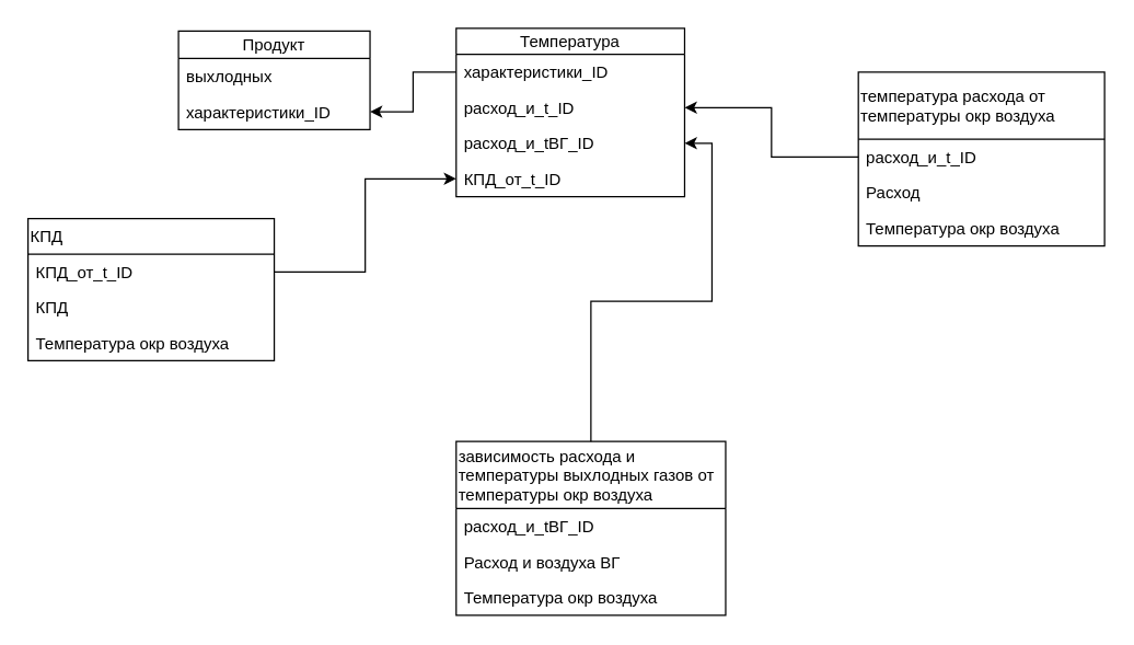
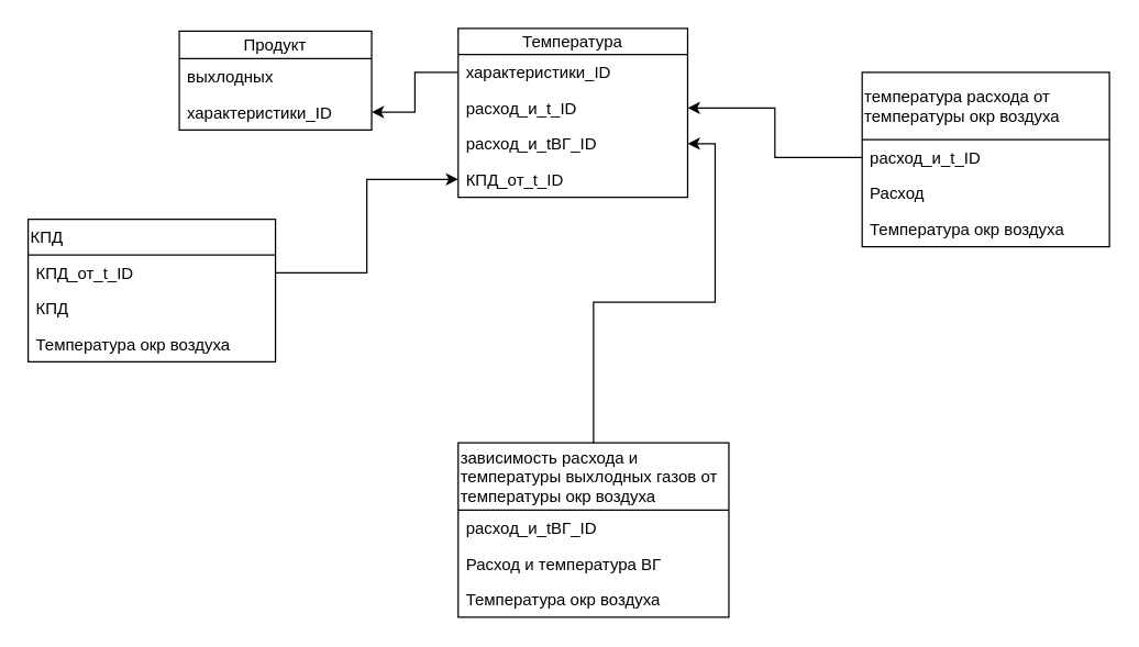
  <mxCell id="0" />
  <mxCell id="1" parent="0" />
  <mxCell id="2" value="Продукт" style="swimlane;fontStyle=0;childLayout=stackLayout;horizontal=1;startSize=20;fillColor=none;horizontalStack=0;resizeParent=1;resizeParentMax=0;resizeLast=0;collapsible=1;marginBottom=0;" vertex="1" parent="1"><mxGeometry x="130" y="22" width="140" height="72" as="geometry" /></mxCell>
  <mxCell id="3" value="выхлодных" style="text;strokeColor=none;fillColor=none;align=left;verticalAlign=top;spacingLeft=4;spacingRight=4;overflow=hidden;rotatable=0;points=[[0,0.5],[1,0.5]];portConstraint=eastwest;" vertex="1" parent="2"><mxGeometry y="20" width="140" height="26" as="geometry" /></mxCell>
  <mxCell id="4" value="характеристики_ID" style="text;strokeColor=none;fillColor=none;align=left;verticalAlign=top;spacingLeft=4;spacingRight=4;overflow=hidden;rotatable=0;points=[[0,0.5],[1,0.5]];portConstraint=eastwest;" vertex="1" parent="2"><mxGeometry y="46" width="140" height="26" as="geometry" /></mxCell>
  <mxCell id="5" value="Температура" style="swimlane;fontStyle=0;childLayout=stackLayout;horizontal=1;startSize=19;fillColor=none;horizontalStack=0;resizeParent=1;resizeParentMax=0;resizeLast=0;collapsible=1;marginBottom=0;" vertex="1" parent="1"><mxGeometry x="333" y="20" width="167" height="123" as="geometry" /></mxCell>
  <mxCell id="6" value="характеристики_ID" style="text;strokeColor=none;fillColor=none;align=left;verticalAlign=top;spacingLeft=4;spacingRight=4;overflow=hidden;rotatable=0;points=[[0,0.5],[1,0.5]];portConstraint=eastwest;" vertex="1" parent="5"><mxGeometry y="19" width="167" height="26" as="geometry" /></mxCell>
  <mxCell id="7" value="расход_и_t_ID" style="text;strokeColor=none;fillColor=none;align=left;verticalAlign=top;spacingLeft=4;spacingRight=4;overflow=hidden;rotatable=0;points=[[0,0.5],[1,0.5]];portConstraint=eastwest;" vertex="1" parent="5"><mxGeometry y="45" width="167" height="26" as="geometry" /></mxCell>
  <mxCell id="8" value="расход_и_tВГ_ID" style="text;strokeColor=none;fillColor=none;align=left;verticalAlign=top;spacingLeft=4;spacingRight=4;overflow=hidden;rotatable=0;points=[[0,0.5],[1,0.5]];portConstraint=eastwest;" vertex="1" parent="5"><mxGeometry y="71" width="167" height="26" as="geometry" /></mxCell>
  <mxCell id="9" value="КПД_от_t_ID" style="text;strokeColor=none;fillColor=none;align=left;verticalAlign=top;spacingLeft=4;spacingRight=4;overflow=hidden;rotatable=0;points=[[0,0.5],[1,0.5]];portConstraint=eastwest;" vertex="1" parent="5"><mxGeometry y="97" width="167" height="26" as="geometry" /></mxCell>
  <mxCell id="10" style="edgeStyle=orthogonalEdgeStyle;rounded=0;orthogonalLoop=1;jettySize=auto;html=1;" edge="1" parent="1" source="6" target="4"><mxGeometry relative="1" as="geometry" /></mxCell>
  <mxCell id="11" value="температура расхода от &#10;температуры окр воздуха" style="swimlane;fontStyle=0;childLayout=stackLayout;horizontal=1;startSize=49;fillColor=none;horizontalStack=0;resizeParent=1;resizeParentMax=0;resizeLast=0;collapsible=1;marginBottom=0;align=left;" vertex="1" parent="1"><mxGeometry x="627" y="52" width="180" height="127" as="geometry" /></mxCell>
  <mxCell id="12" value="расход_и_t_ID" style="text;strokeColor=none;fillColor=none;align=left;verticalAlign=top;spacingLeft=4;spacingRight=4;overflow=hidden;rotatable=0;points=[[0,0.5],[1,0.5]];portConstraint=eastwest;" vertex="1" parent="11"><mxGeometry y="49" width="180" height="26" as="geometry" /></mxCell>
  <mxCell id="13" value="Расход" style="text;strokeColor=none;fillColor=none;align=left;verticalAlign=top;spacingLeft=4;spacingRight=4;overflow=hidden;rotatable=0;points=[[0,0.5],[1,0.5]];portConstraint=eastwest;" vertex="1" parent="11"><mxGeometry y="75" width="180" height="26" as="geometry" /></mxCell>
  <mxCell id="14" value="Температура окр воздуха" style="text;strokeColor=none;fillColor=none;align=left;verticalAlign=top;spacingLeft=4;spacingRight=4;overflow=hidden;rotatable=0;points=[[0,0.5],[1,0.5]];portConstraint=eastwest;" vertex="1" parent="11"><mxGeometry y="101" width="180" height="26" as="geometry" /></mxCell>
  <mxCell id="15" value="КПД" style="swimlane;fontStyle=0;childLayout=stackLayout;horizontal=1;startSize=26;fillColor=none;horizontalStack=0;resizeParent=1;resizeParentMax=0;resizeLast=0;collapsible=1;marginBottom=0;align=left;" vertex="1" parent="1"><mxGeometry x="20" y="159" width="180" height="104" as="geometry" /></mxCell>
  <mxCell id="16" value="КПД_от_t_ID" style="text;strokeColor=none;fillColor=none;align=left;verticalAlign=top;spacingLeft=4;spacingRight=4;overflow=hidden;rotatable=0;points=[[0,0.5],[1,0.5]];portConstraint=eastwest;" vertex="1" parent="15"><mxGeometry y="26" width="180" height="26" as="geometry" /></mxCell>
  <mxCell id="17" value="КПД" style="text;strokeColor=none;fillColor=none;align=left;verticalAlign=top;spacingLeft=4;spacingRight=4;overflow=hidden;rotatable=0;points=[[0,0.5],[1,0.5]];portConstraint=eastwest;" vertex="1" parent="15"><mxGeometry y="52" width="180" height="26" as="geometry" /></mxCell>
  <mxCell id="18" value="Температура окр воздуха" style="text;strokeColor=none;fillColor=none;align=left;verticalAlign=top;spacingLeft=4;spacingRight=4;overflow=hidden;rotatable=0;points=[[0,0.5],[1,0.5]];portConstraint=eastwest;" vertex="1" parent="15"><mxGeometry y="78" width="180" height="26" as="geometry" /></mxCell>
  <mxCell id="19" style="edgeStyle=orthogonalEdgeStyle;rounded=0;orthogonalLoop=1;jettySize=auto;html=1;entryX=1;entryY=0.5;entryDx=0;entryDy=0;" edge="1" parent="1" source="20" target="8"><mxGeometry relative="1" as="geometry" /></mxCell>
  <mxCell id="20" value="зависимость расхода и &#10;температуры выхлодных газов от &#10;температуры окр воздуха" style="swimlane;fontStyle=0;childLayout=stackLayout;horizontal=1;startSize=49;fillColor=none;horizontalStack=0;resizeParent=1;resizeParentMax=0;resizeLast=0;collapsible=1;marginBottom=0;align=left;" vertex="1" parent="1"><mxGeometry x="333" y="322" width="197" height="127" as="geometry" /></mxCell>
  <mxCell id="21" value="расход_и_tВГ_ID" style="text;strokeColor=none;fillColor=none;align=left;verticalAlign=top;spacingLeft=4;spacingRight=4;overflow=hidden;rotatable=0;points=[[0,0.5],[1,0.5]];portConstraint=eastwest;" vertex="1" parent="20"><mxGeometry y="49" width="197" height="26" as="geometry" /></mxCell>
- <mxCell id="22" value="Расход и воздуха ВГ" style="text;strokeColor=none;fillColor=none;align=left;verticalAlign=top;spacingLeft=4;spacingRight=4;overflow=hidden;rotatable=0;points=[[0,0.5],[1,0.5]];portConstraint=eastwest;" vertex="1" parent="20"><mxGeometry y="75" width="197" height="26" as="geometry" /></mxCell>
+ <mxCell id="22" value="Расход и температура ВГ" style="text;strokeColor=none;fillColor=none;align=left;verticalAlign=top;spacingLeft=4;spacingRight=4;overflow=hidden;rotatable=0;points=[[0,0.5],[1,0.5]];portConstraint=eastwest;" vertex="1" parent="20"><mxGeometry y="75" width="197" height="26" as="geometry" /></mxCell>
  <mxCell id="23" value="Температура окр воздуха" style="text;strokeColor=none;fillColor=none;align=left;verticalAlign=top;spacingLeft=4;spacingRight=4;overflow=hidden;rotatable=0;points=[[0,0.5],[1,0.5]];portConstraint=eastwest;" vertex="1" parent="20"><mxGeometry y="101" width="197" height="26" as="geometry" /></mxCell>
  <mxCell id="24" style="edgeStyle=orthogonalEdgeStyle;rounded=0;orthogonalLoop=1;jettySize=auto;html=1;entryX=1;entryY=0.5;entryDx=0;entryDy=0;" edge="1" parent="1" source="12" target="7"><mxGeometry relative="1" as="geometry" /></mxCell>
  <mxCell id="25" style="edgeStyle=orthogonalEdgeStyle;rounded=0;orthogonalLoop=1;jettySize=auto;html=1;entryX=0;entryY=0.5;entryDx=0;entryDy=0;" edge="1" parent="1" source="16" target="9"><mxGeometry relative="1" as="geometry" /></mxCell>
